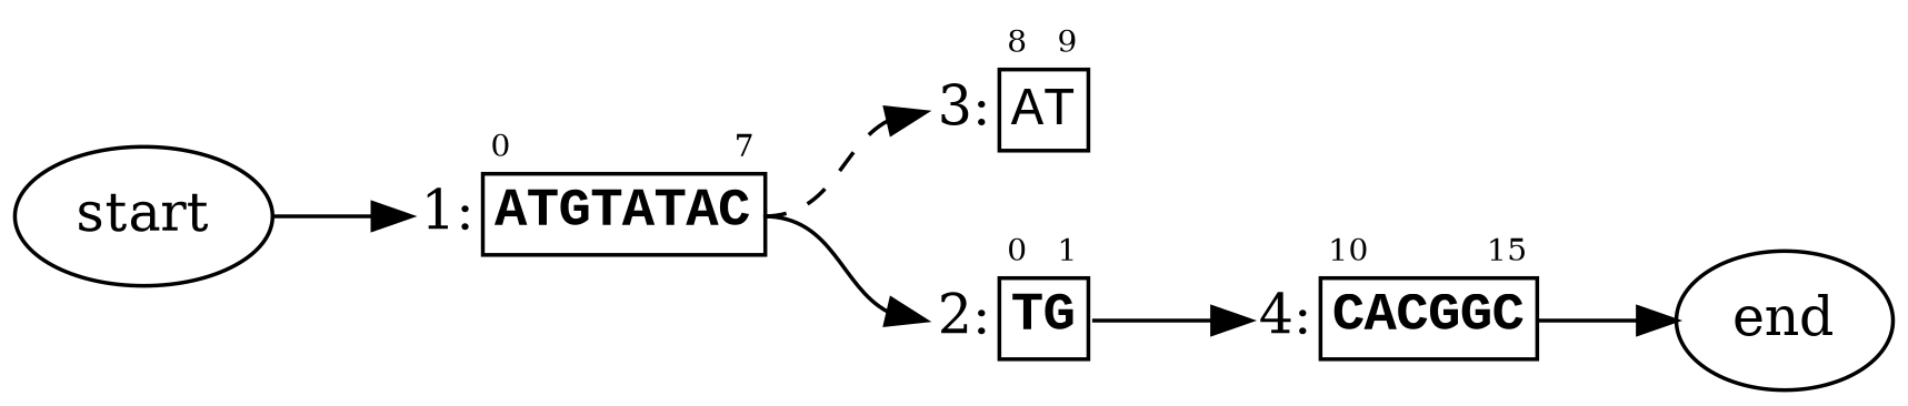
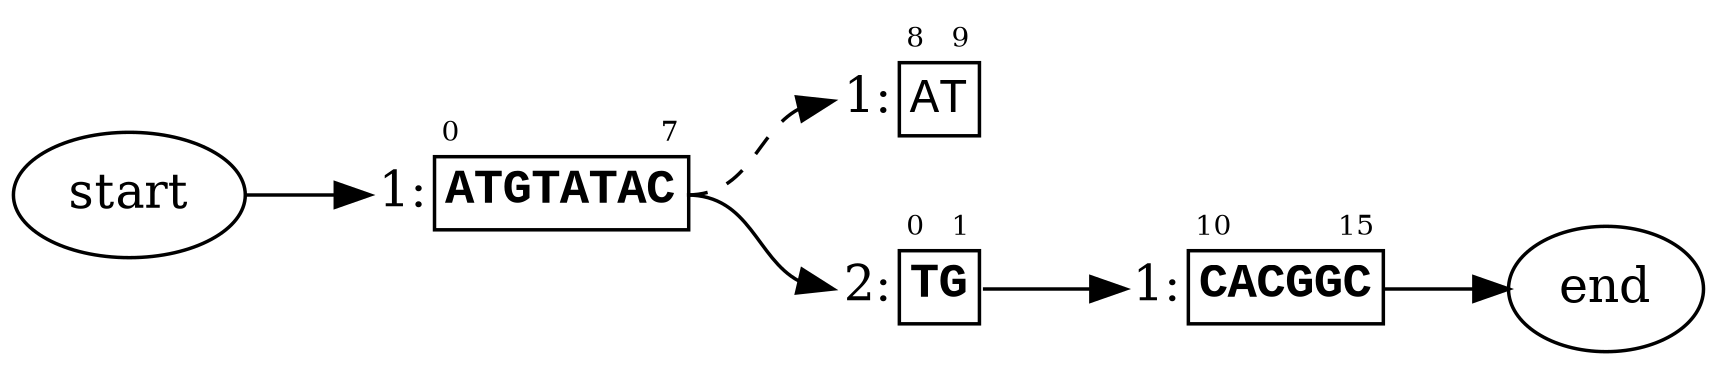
  strict digraph {
    rankdir=LR
    splines=true
    node [margin=0 shape=none]
    edge [headport="caption:w" tailport="seq:e"]
    n1 [label=start margin="" shape=""]
    n2 [label=<<TABLE BORDER='0' CELLBORDER='1' CELLSPACING='0'><TR><TD BORDER='0'></TD><TD BORDER='0' ALIGN='LEFT'><FONT POINT-SIZE='8'>0</FONT></TD><TD BORDER='0' ALIGN='RIGHT'><FONT POINT-SIZE='8'>7</FONT></TD></TR><TR><TD BORDER='0' PORT='caption' ALIGN='right'>1:</TD><TD PORT='seq' COLSPAN='2'><FONT FACE='Courier New'><B>ATGTATAC</B></FONT></TD></TR></TABLE>>]
-   n3 [label=<<TABLE BORDER='0' CELLBORDER='1' CELLSPACING='0'><TR><TD BORDER='0'></TD><TD BORDER='0' ALIGN='LEFT'><FONT POINT-SIZE='8'>8</FONT></TD><TD BORDER='0' ALIGN='RIGHT'><FONT POINT-SIZE='8'>9</FONT></TD></TR><TR><TD BORDER='0' PORT='caption' ALIGN='right'>3:</TD><TD PORT='seq' COLSPAN='2'><FONT FACE='Courier New'>AT</FONT></TD></TR></TABLE>>]
+   n3 [label=<<TABLE BORDER='0' CELLBORDER='1' CELLSPACING='0'><TR><TD BORDER='0'></TD><TD BORDER='0' ALIGN='LEFT'><FONT POINT-SIZE='8'>8</FONT></TD><TD BORDER='0' ALIGN='RIGHT'><FONT POINT-SIZE='8'>9</FONT></TD></TR><TR><TD BORDER='0' PORT='caption' ALIGN='right'>1:</TD><TD PORT='seq' COLSPAN='2'><FONT FACE='Courier New'>AT</FONT></TD></TR></TABLE>>]
    n4 [label=<<TABLE BORDER='0' CELLBORDER='1' CELLSPACING='0'><TR><TD BORDER='0'></TD><TD BORDER='0' ALIGN='LEFT'><FONT POINT-SIZE='8'>0</FONT></TD><TD BORDER='0' ALIGN='RIGHT'><FONT POINT-SIZE='8'>1</FONT></TD></TR><TR><TD BORDER='0' PORT='caption' ALIGN='right'>2:</TD><TD PORT='seq' COLSPAN='2'><FONT FACE='Courier New'><B>TG</B></FONT></TD></TR></TABLE>>]
-   n5 [label=<<TABLE BORDER='0' CELLBORDER='1' CELLSPACING='0'><TR><TD BORDER='0'></TD><TD BORDER='0' ALIGN='LEFT'><FONT POINT-SIZE='8'>10</FONT></TD><TD BORDER='0' ALIGN='RIGHT'><FONT POINT-SIZE='8'>15</FONT></TD></TR><TR><TD BORDER='0' PORT='caption' ALIGN='right'>4:</TD><TD PORT='seq' COLSPAN='2'><FONT FACE='Courier New'><B>CACGGC</B></FONT></TD></TR></TABLE>>]
+   n5 [label=<<TABLE BORDER='0' CELLBORDER='1' CELLSPACING='0'><TR><TD BORDER='0'></TD><TD BORDER='0' ALIGN='LEFT'><FONT POINT-SIZE='8'>10</FONT></TD><TD BORDER='0' ALIGN='RIGHT'><FONT POINT-SIZE='8'>15</FONT></TD></TR><TR><TD BORDER='0' PORT='caption' ALIGN='right'>1:</TD><TD PORT='seq' COLSPAN='2'><FONT FACE='Courier New'><B>CACGGC</B></FONT></TD></TR></TABLE>>]
    n6 [label=end margin="" shape=""]
    n1 -> n2 [tailport=e]
    n2 -> n3 [style=dashed]
    n2 -> n4
    n4 -> n5
    n5 -> n6 [headport=w]
  }
